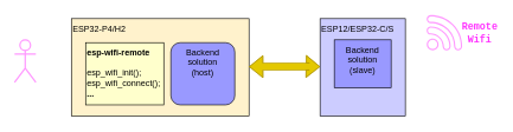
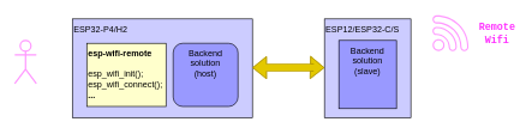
  <mxCell id="0" />
  <mxCell id="1" parent="0" />
- <mxCell id="2" value="ESP32-P4/H2" style="rounded=0;whiteSpace=wrap;html=1;align=left;verticalAlign=top;fillColor=#fff2cc;fontColor=#000000;" parent="1" vertex="1"><mxGeometry x="100" y="25.5" width="250" height="138" as="geometry" /></mxCell>
+ <mxCell id="2" value="ESP32-P4/H2" style="rounded=0;whiteSpace=wrap;html=1;align=left;verticalAlign=top;fillColor=#CCCCFF;fontColor=#000000;" parent="1" vertex="1"><mxGeometry x="100" y="25.5" width="250" height="138" as="geometry" /></mxCell>
  <mxCell id="3" value="&lt;font style=&quot;font-size: 12px;&quot;&gt;&lt;b&gt;esp-wifi-remote&lt;/b&gt;&lt;br&gt;&lt;br&gt;esp_wifi_init();&lt;br&gt;esp_wifi_connect();&lt;br&gt;&lt;b&gt;...&lt;/b&gt;&lt;br&gt;&lt;/font&gt;" style="rounded=0;whiteSpace=wrap;html=1;fillColor=#FFFFCC;fontColor=#000000;align=left;verticalAlign=top;" parent="1" vertex="1"><mxGeometry x="120" y="59.5" width="110" height="88" as="geometry" /></mxCell>
  <mxCell id="4" value="ESP12/ESP32-C/S" style="rounded=0;whiteSpace=wrap;html=1;align=left;verticalAlign=top;fillColor=#CCCCFF;fontColor=#000000;" parent="1" vertex="1"><mxGeometry x="450" y="25.5" width="120" height="138" as="geometry" /></mxCell>
  <mxCell id="5" value="&lt;br&gt;" style="shape=flexArrow;endArrow=classic;startArrow=classic;html=1;fillColor=#e3c800;strokeColor=#B09500;fontSize=14;" parent="1" edge="1"><mxGeometry width="100" height="100" relative="1" as="geometry"><mxPoint x="350" y="93.5" as="sourcePoint" /><mxPoint x="450" y="93.5" as="targetPoint" /><mxPoint as="offset" /><Array as="points"><mxPoint x="435" y="93.25" /></Array></mxGeometry></mxCell>
  <mxCell id="6" value="" style="sketch=0;pointerEvents=1;shadow=0;dashed=0;html=1;strokeColor=none;fillColor=#FF99FF;aspect=fixed;labelPosition=center;verticalLabelPosition=bottom;verticalAlign=top;align=center;outlineConnect=0;shape=mxgraph.vvd.wi_fi;strokeWidth=2;" parent="1" vertex="1"><mxGeometry x="600" y="20.5" width="50" height="50" as="geometry" /></mxCell>
  <mxCell id="7" value="Backend solution&lt;br&gt;(host)" style="whiteSpace=wrap;html=1;align=center;verticalAlign=top;fillColor=#9999FF;fontColor=#000000;rounded=1;" parent="1" vertex="1"><mxGeometry x="240" y="59.5" width="90" height="88" as="geometry" /></mxCell>
- <mxCell id="8" value="Backend solution&lt;br&gt;(slave)" style="rounded=0;whiteSpace=wrap;html=1;align=center;verticalAlign=top;fillColor=#9999FF;fontColor=#000000;" parent="1" vertex="1"><mxGeometry x="470" y="55.5" width="80" height="68" as="geometry" /></mxCell>
+ <mxCell id="8" value="Backend solution&lt;br&gt;(slave)" style="rounded=0;whiteSpace=wrap;html=1;align=center;verticalAlign=top;fillColor=#9999FF;fontColor=#000000;" parent="1" vertex="1"><mxGeometry x="470" y="55.5" width="80" height="95" as="geometry" /></mxCell>
  <mxCell id="9" value="" style="shape=umlActor;verticalLabelPosition=bottom;verticalAlign=top;html=1;outlineConnect=0;fontSize=12;fontColor=#000000;fillColor=none;strokeWidth=2;strokeColor=#FF99FF;" parent="1" vertex="1"><mxGeometry x="20" y="55.5" width="30" height="60" as="geometry" /></mxCell>
- <mxCell id="10" value="&lt;div style=&quot;font-family: Consolas, &amp;quot;Courier New&amp;quot;, monospace; font-size: 14px; line-height: 19px;&quot;&gt;&lt;font color=&quot;#ff33ff&quot;&gt;&lt;b&gt;Remote&lt;/b&gt;&lt;/font&gt;&lt;/div&gt;&lt;div style=&quot;font-family: Consolas, &amp;quot;Courier New&amp;quot;, monospace; font-size: 14px; line-height: 19px;&quot;&gt;&lt;font color=&quot;#ff33ff&quot;&gt;&lt;b&gt;Wifi&lt;/b&gt;&lt;/font&gt;&lt;/div&gt;" style="text;html=1;strokeColor=none;fillColor=none;align=center;verticalAlign=middle;whiteSpace=wrap;rounded=0;strokeWidth=2;fontSize=12;fontColor=#000000;" parent="1" vertex="1"><mxGeometry x="650" y="23" width="50" height="45" as="geometry" /></mxCell>
+ <mxCell id="10" value="&lt;div style=&quot;font-family: Consolas, &amp;quot;Courier New&amp;quot;, monospace; font-size: 14px; line-height: 19px;&quot;&gt;&lt;font color=&quot;#ff33ff&quot;&gt;&lt;b&gt;Remote&lt;/b&gt;&lt;/font&gt;&lt;/div&gt;&lt;div style=&quot;font-family: Consolas, &amp;quot;Courier New&amp;quot;, monospace; font-size: 14px; line-height: 19px;&quot;&gt;&lt;font color=&quot;#ff33ff&quot;&gt;&lt;b&gt;Wifi&lt;/b&gt;&lt;/font&gt;&lt;/div&gt;" style="text;html=1;strokeColor=none;fillColor=none;align=center;verticalAlign=middle;whiteSpace=wrap;rounded=0;strokeWidth=2;fontSize=12;fontColor=#000000;" parent="1" vertex="1"><mxGeometry x="665" y="23" width="50" height="45" as="geometry" /></mxCell>
